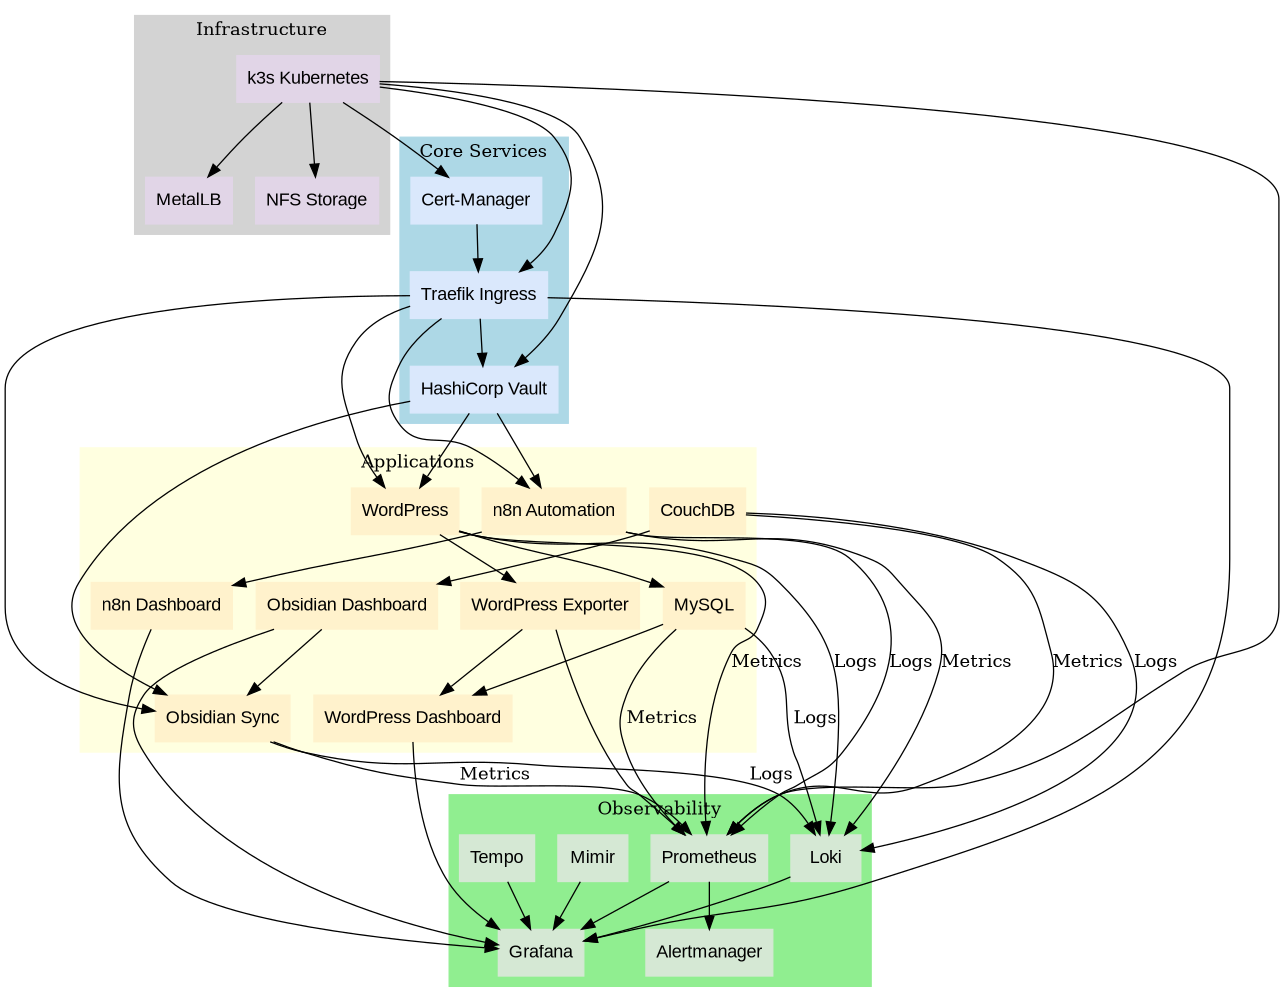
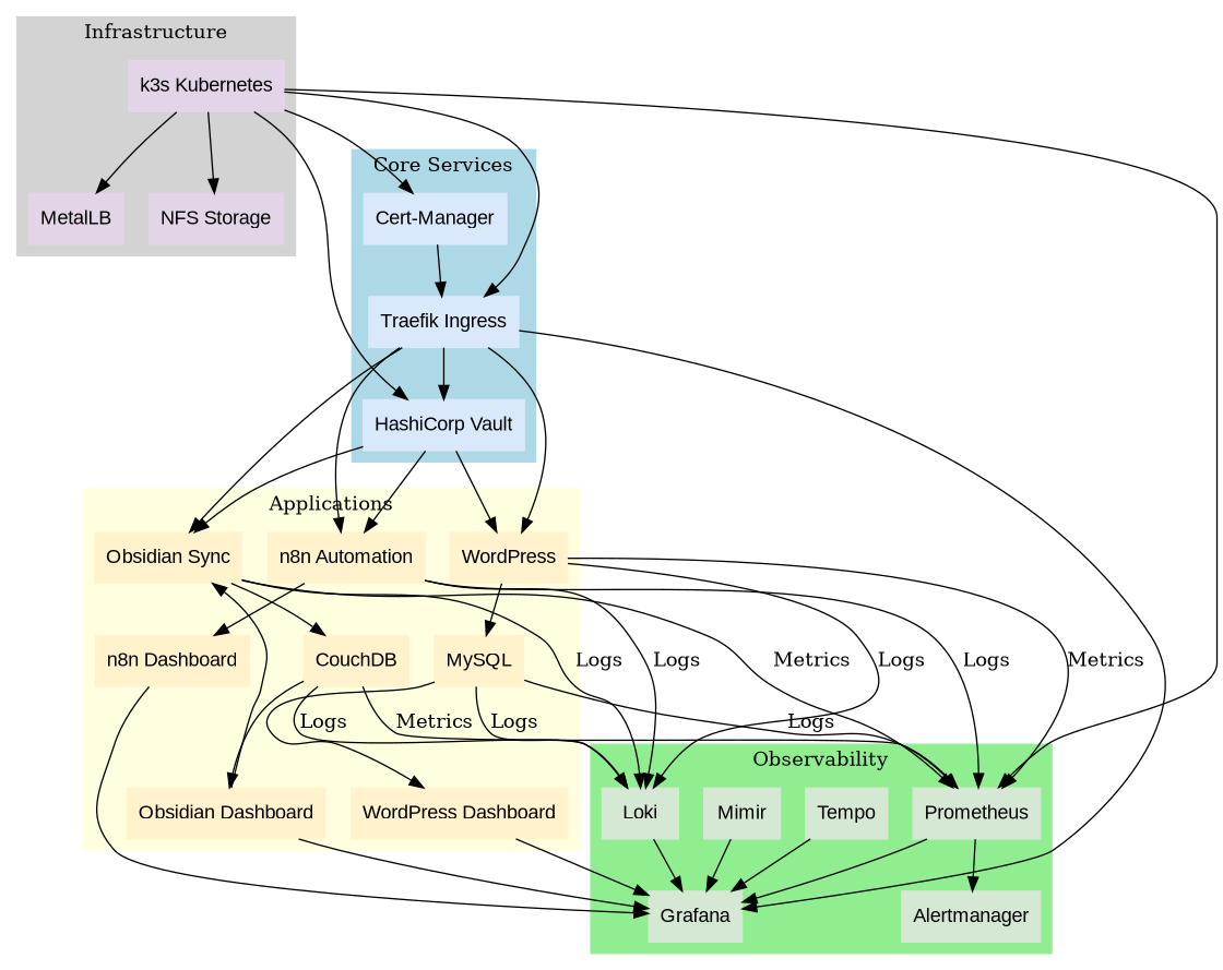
  digraph {
    rankdir=TB
    node [color="#fff2cc" fontname=Arial shape=box style=filled]
    n1 [color="#dae8fc" label="Traefik Ingress"]
    n2 [color="#dae8fc" label="Cert-Manager"]
    n3 [color="#dae8fc" label="HashiCorp Vault"]
    n4 [color="#e1d5e7" label="k3s Kubernetes"]
    n5 [color="#e1d5e7" label=MetalLB]
    n6 [color="#e1d5e7" label="NFS Storage"]
    n7 [color="#d5e8d4" label=Prometheus]
    n8 [color="#d5e8d4" label=Grafana]
    n9 [color="#d5e8d4" label=Loki]
    n10 [color="#d5e8d4" label=Tempo]
    n11 [color="#d5e8d4" label=Mimir]
    n12 [color="#d5e8d4" label=Alertmanager]
    n13 [label=WordPress]
    n14 [label=MySQL]
    n15 [label="Obsidian Sync"]
    n16 [label=CouchDB]
    n17 [label="n8n Automation"]
-   n18 [label="WordPress Exporter"]
    n19 [label="WordPress Dashboard"]
    n20 [label="Obsidian Dashboard"]
    n21 [label="n8n Dashboard"]
    subgraph cluster_1 {
      color=lightblue
      label="Core Services"
      style=filled
      n1
      n2
      n3
    }
    subgraph cluster_2 {
      color=lightgrey
      label=Infrastructure
      style=filled
      n4
      n5
      n6
    }
    subgraph cluster_3 {
      color=lightgreen
      label=Observability
      style=filled
      n7
      n8
      n9
      n10
      n11
      n12
    }
    subgraph cluster_4 {
      color=lightyellow
      label=Applications
      style=filled
      n13
      n14
      n15
      n16
      n17
-     n18
      n19
      n20
      n21
    }
    n1 -> n3
    n1 -> n8
    n1 -> n13
    n1 -> n15
    n1 -> n17
    n2 -> n1
    n3 -> n13
    n3 -> n15
    n3 -> n17
    n4 -> n1
    n4 -> n2
    n4 -> n3
    n4 -> n5
    n4 -> n6
    n4 -> n7
    n7 -> n8
    n7 -> n12
    n9 -> n8
    n10 -> n8
    n11 -> n8
    n13 -> n7 [label=Metrics]
    n13 -> n9 [label=Logs]
    n13 -> n14
-   n13 -> n18
-   n14 -> n7 [label=Metrics]
+   n14 -> n7 [label=Logs]
    n14 -> n9 [label=Logs]
    n14 -> n19
    n15 -> n7 [label=Metrics]
    n15 -> n9 [label=Logs]
+   n15 -> n16
    n16 -> n7 [label=Metrics]
    n16 -> n9 [label=Logs]
    n16 -> n20
    n17 -> n7 [label=Logs]
-   n17 -> n9 [label=Metrics]
+   n17 -> n9 [label=Logs]
    n17 -> n21
-   n18 -> n7
-   n18 -> n19
    n19 -> n8
    n20 -> n8
    n20 -> n15
    n21 -> n8
  }
